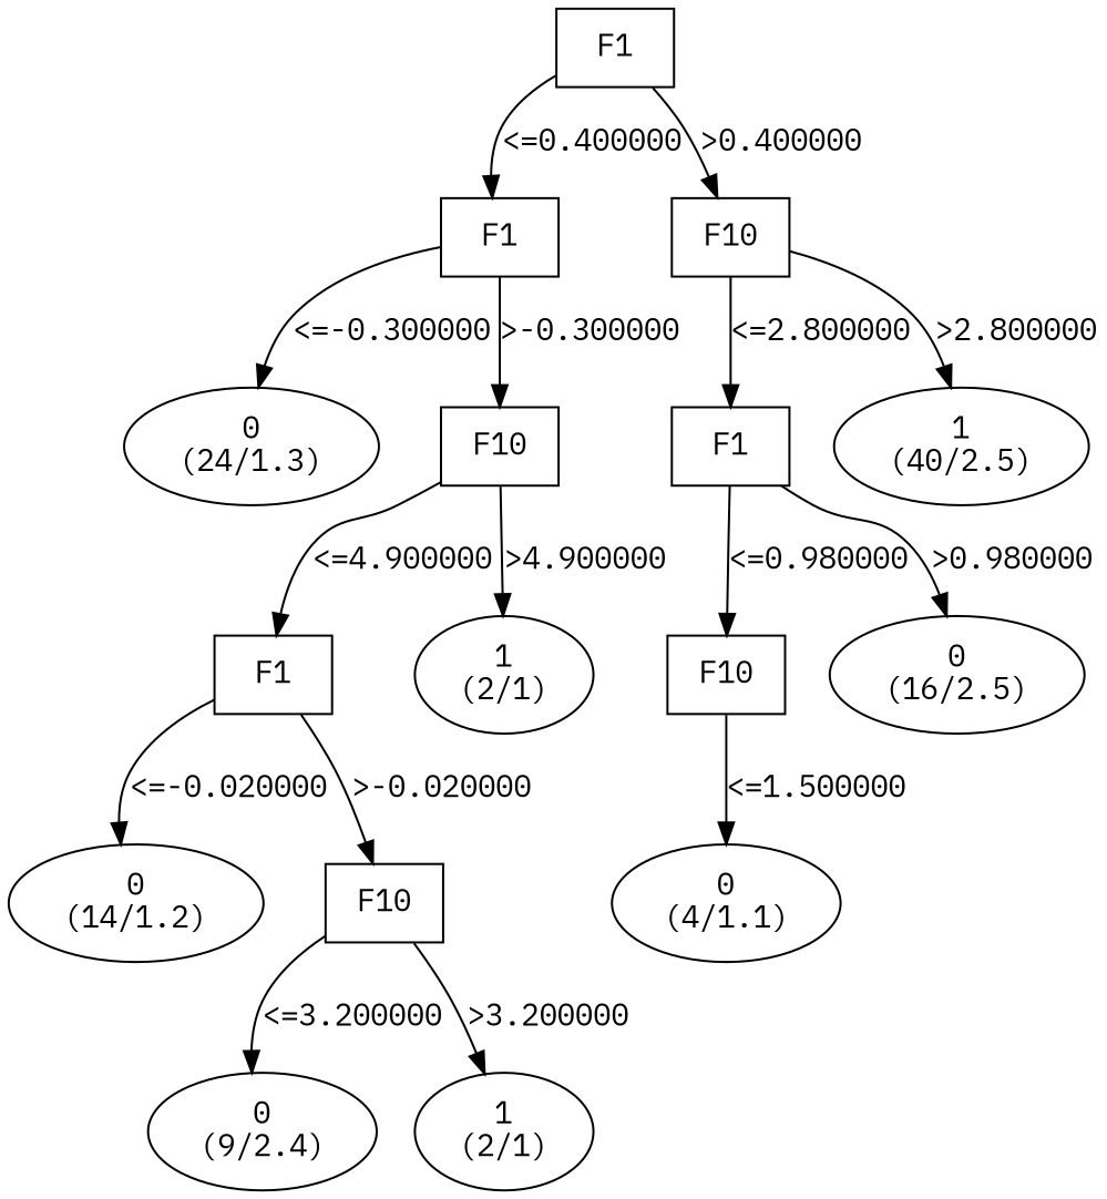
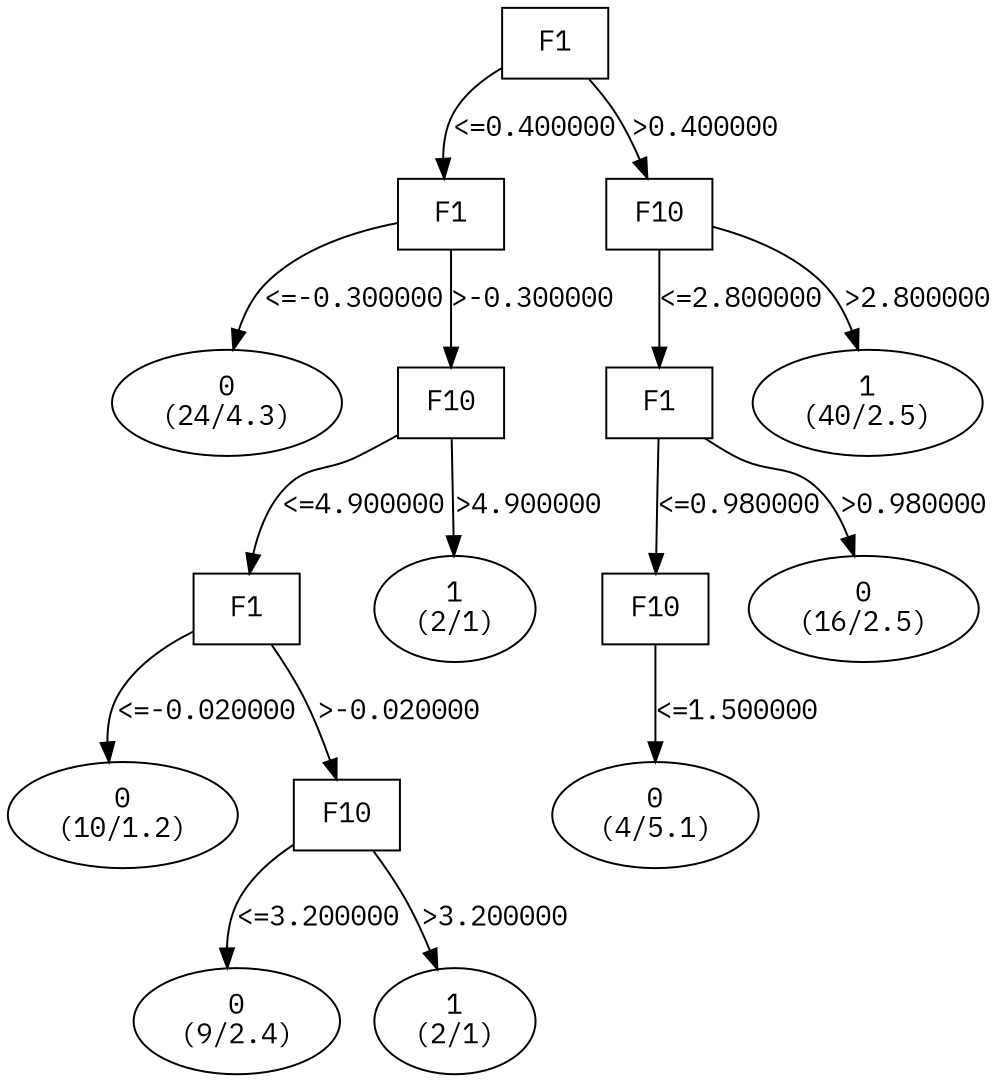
  digraph {
    fontname="IBM Plex Mono"
    node [fontname="IBM Plex Mono" shape=box]
    edge [fontname="IBM Plex Mono"]
    n1 [label="F1\n"]
    n2 [label="F1\n"]
    n3 [label="F10\n"]
-   n4 [label="0\n(24/1.3)" shape=ellipse]
+   n4 [label="0\n(24/4.3)" shape=ellipse]
    n5 [label="F10\n"]
    n6 [label="F1\n"]
    n7 [label="1\n(40/2.5)" shape=ellipse]
    n8 [label="F1\n"]
    n9 [label="1\n(2/1)" shape=ellipse]
-   n10 [label="0\n(14/1.2)" shape=ellipse]
+   n10 [label="0\n(10/1.2)" shape=ellipse]
    n11 [label="F10\n"]
    n12 [label="0\n(9/2.4)" shape=ellipse]
    n13 [label="1\n(2/1)" shape=ellipse]
    n14 [label="F10\n"]
    n15 [label="0\n(16/2.5)" shape=ellipse]
-   n16 [label="0\n(4/1.1)" shape=ellipse]
+   n16 [label="0\n(4/5.1)" shape=ellipse]
    n1 -> n2 [label="<=0.400000"]
    n1 -> n3 [label=">0.400000"]
    n2 -> n4 [label="<=-0.300000"]
    n2 -> n5 [label=">-0.300000"]
    n3 -> n6 [label="<=2.800000"]
    n3 -> n7 [label=">2.800000"]
    n5 -> n8 [label="<=4.900000"]
    n5 -> n9 [label=">4.900000"]
    n6 -> n14 [label="<=0.980000"]
    n6 -> n15 [label=">0.980000"]
    n8 -> n10 [label="<=-0.020000"]
    n8 -> n11 [label=">-0.020000"]
    n11 -> n12 [label="<=3.200000"]
    n11 -> n13 [label=">3.200000"]
    n14 -> n16 [label="<=1.500000"]
  }
